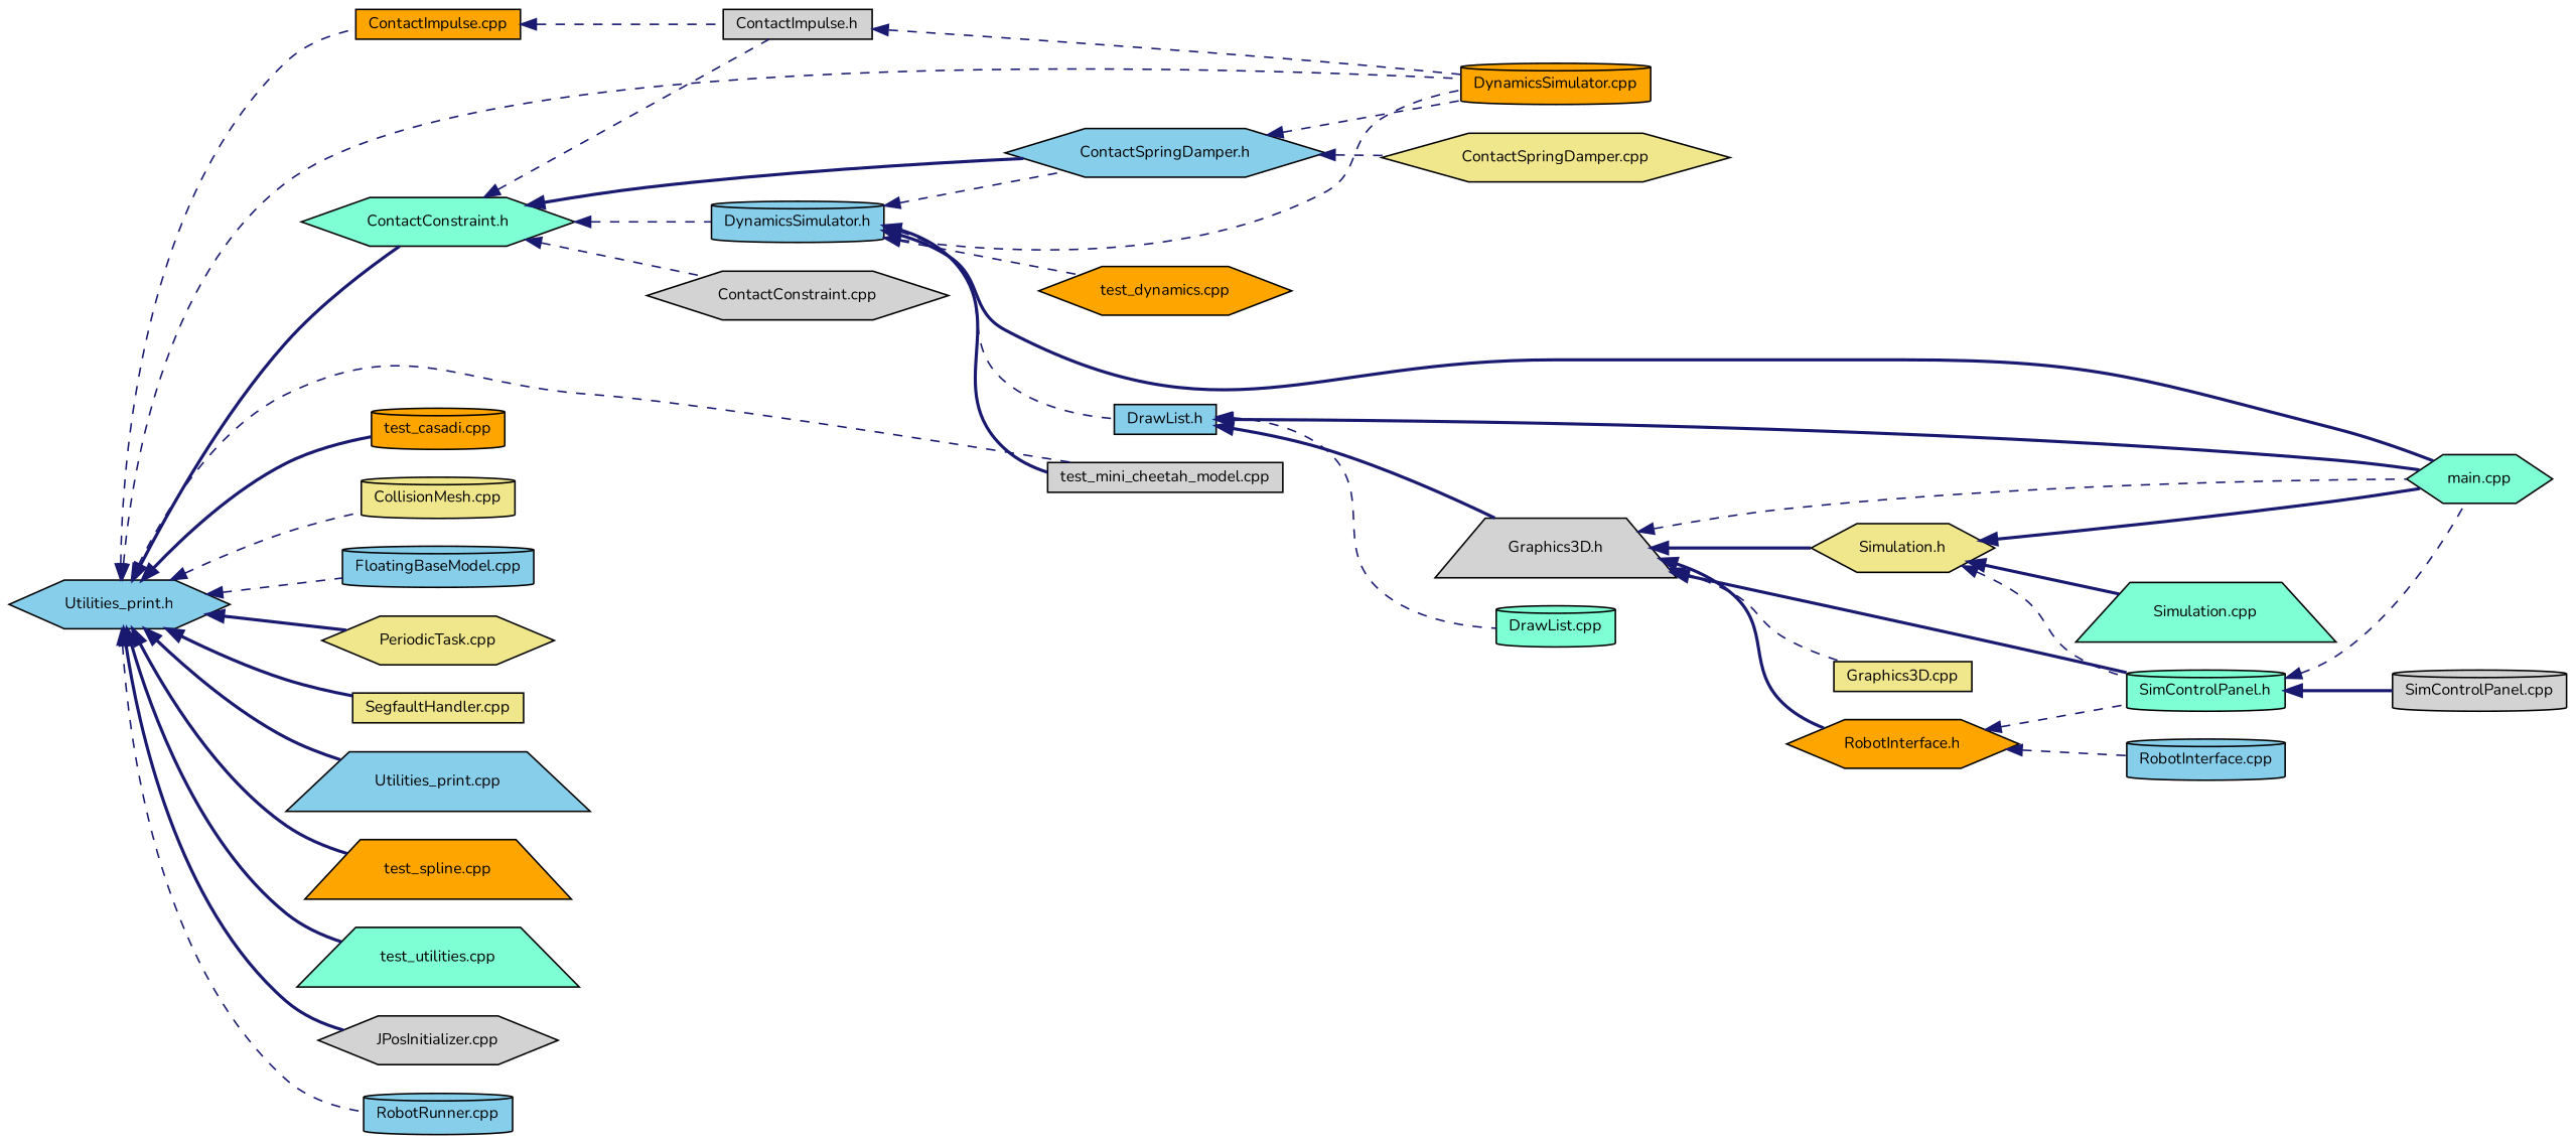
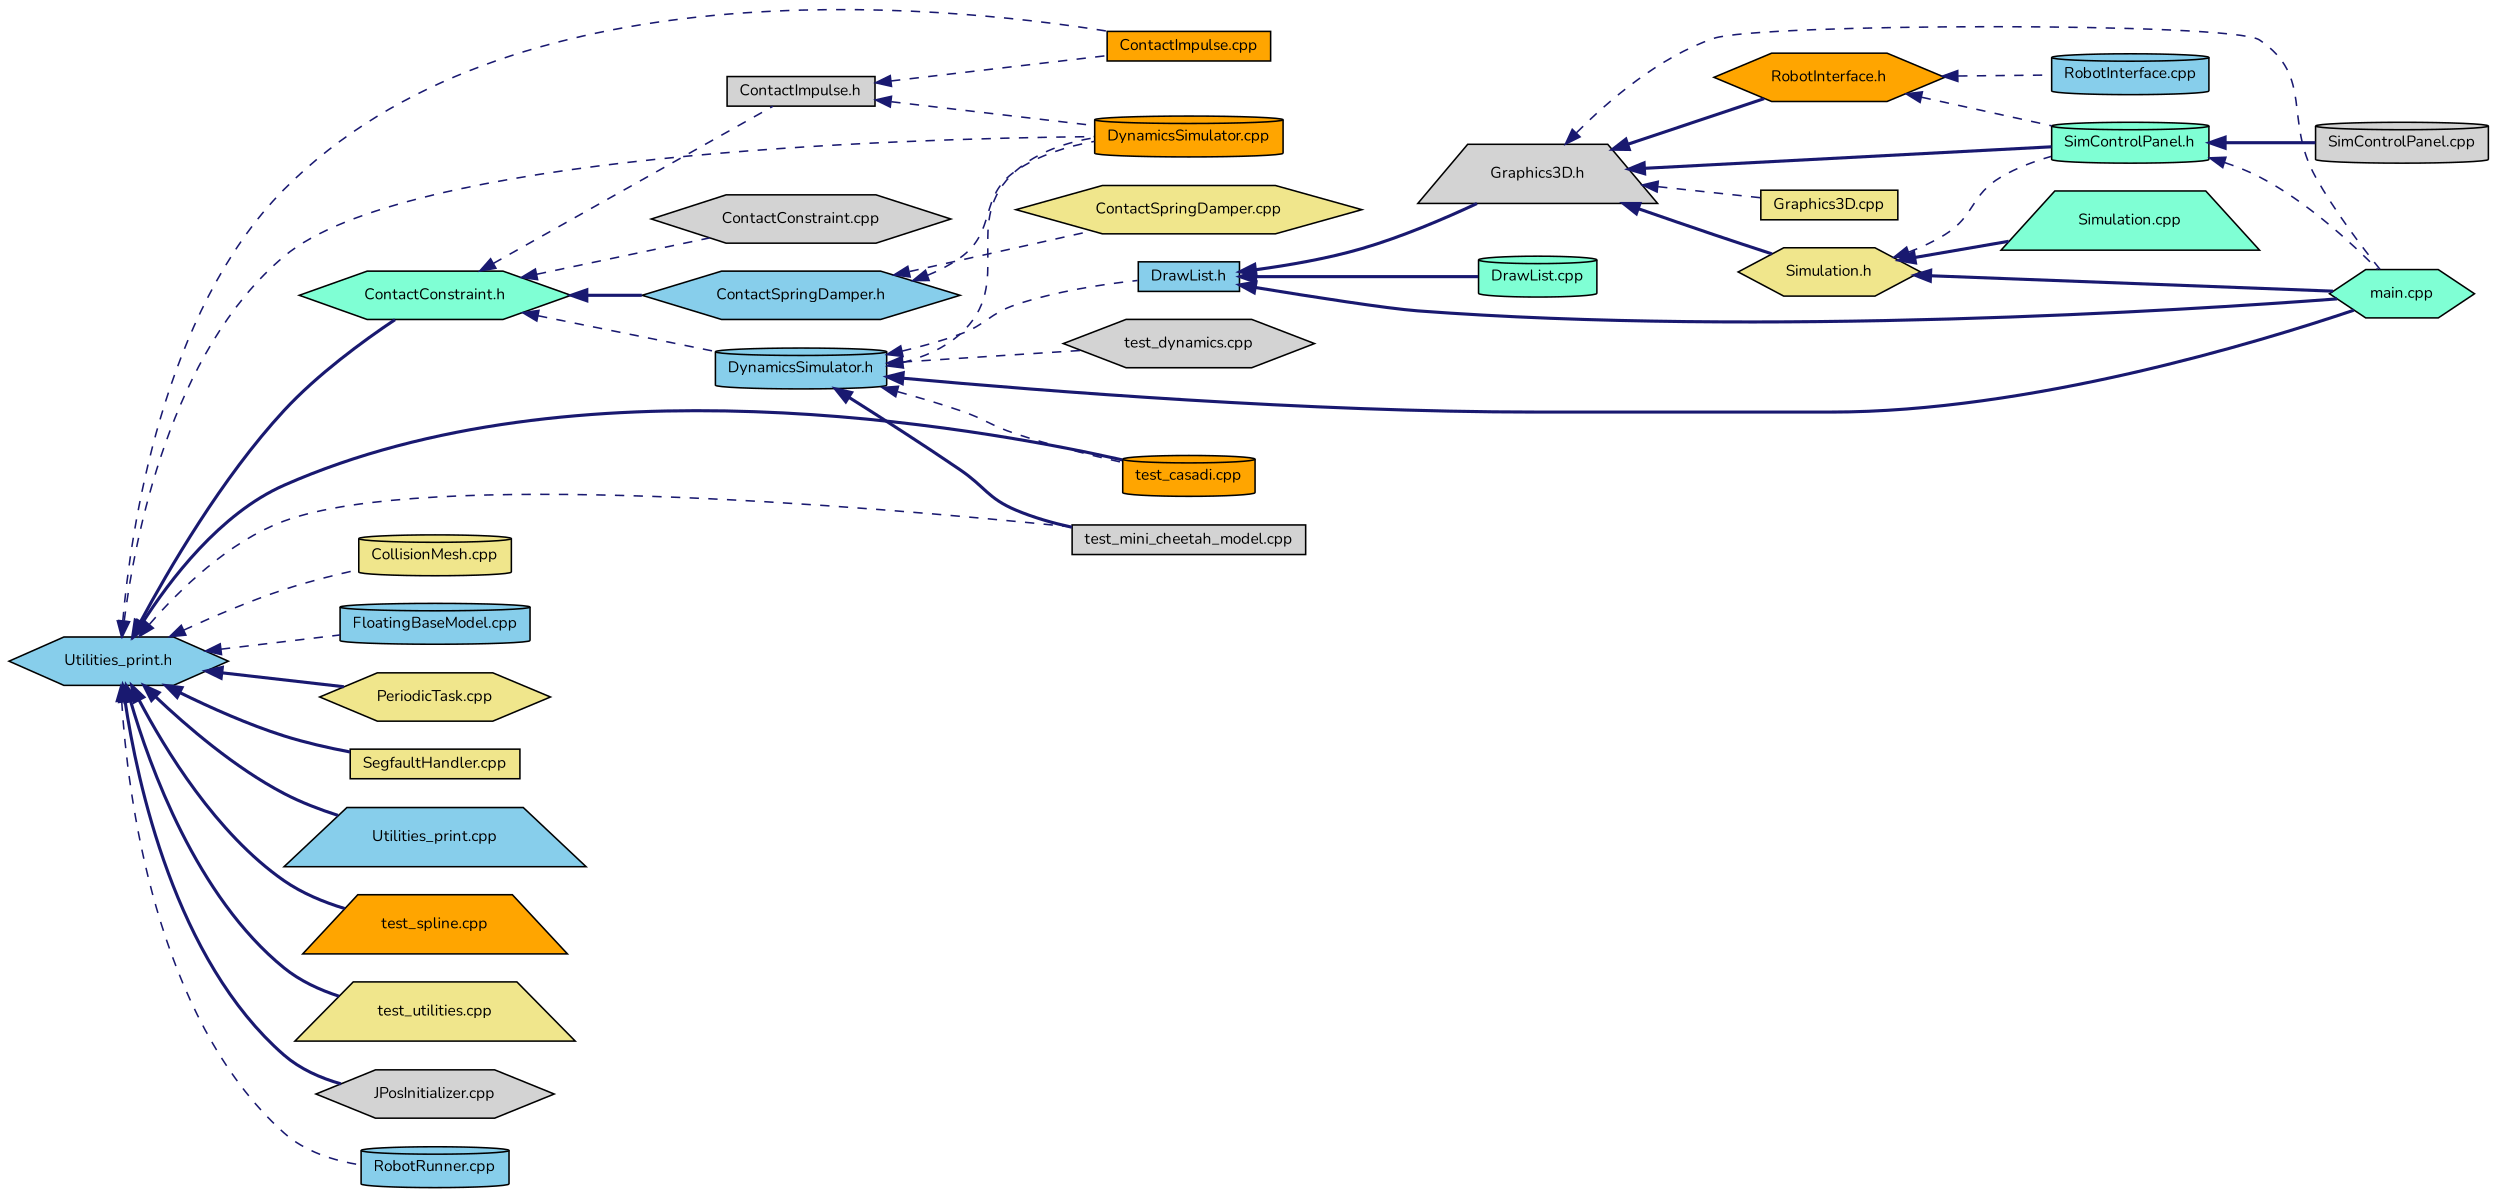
  digraph {
    fontname=Nunito
    rankdir=LR
    node [color=black fillcolor=skyblue fontname=Nunito fontsize=10 shape=hexagon style=filled]
    edge [color=midnightblue dir=back fontname=Nunito fontsize=10 labelfontname=FreeSans labelfontsize=10 style=dashed]
    n1 [fontcolor=black height=0.2 label="Utilities_print.h" width=0.4]
    n2 [fillcolor=aquamarine height=0.2 label="ContactConstraint.h" width=0.4]
    n3 [fillcolor=orange height=0.2 label="ContactImpulse.cpp" shape=box width=0.4]
    n4 [fillcolor=orange height=0.2 label="DynamicsSimulator.cpp" shape=cylinder width=0.4]
    n5 [fillcolor=orange height=0.2 label="test_casadi.cpp" shape=cylinder width=0.4]
    n6 [fillcolor=lightgrey height=0.2 label="test_mini_cheetah_model.cpp" shape=box width=0.4]
    n7 [fillcolor=khaki height=0.2 label="CollisionMesh.cpp" shape=cylinder width=0.4]
    n8 [height=0.2 label="FloatingBaseModel.cpp" shape=cylinder width=0.4]
    n9 [fillcolor=khaki height=0.2 label="PeriodicTask.cpp" width=0.4]
    n10 [fillcolor=khaki height=0.2 label="SegfaultHandler.cpp" shape=box width=0.4]
    n11 [height=0.2 label="Utilities_print.cpp" shape=trapezium width=0.4]
    n12 [fillcolor=orange height=0.2 label="test_spline.cpp" shape=trapezium width=0.4]
-   n13 [fillcolor=aquamarine height=0.2 label="test_utilities.cpp" shape=trapezium width=0.4]
+   n13 [fillcolor=khaki height=0.2 label="test_utilities.cpp" shape=trapezium width=0.4]
    n14 [fillcolor=lightgrey height=0.2 label="JPosInitializer.cpp" width=0.4]
    n15 [height=0.2 label="RobotRunner.cpp" shape=cylinder width=0.4]
    n16 [fillcolor=lightgrey height=0.2 label="ContactImpulse.h" shape=box width=0.4]
    n17 [height=0.2 label="ContactSpringDamper.h" width=0.4]
    n18 [height=0.2 label="DynamicsSimulator.h" shape=cylinder width=0.4]
    n19 [fillcolor=lightgrey height=0.2 label="ContactConstraint.cpp" width=0.4]
    n20 [fillcolor=khaki height=0.2 label="ContactSpringDamper.cpp" width=0.4]
-   n21 [fillcolor=orange height=0.2 label="test_dynamics.cpp" width=0.4]
+   n21 [fillcolor=lightgrey height=0.2 label="test_dynamics.cpp" width=0.4]
    n22 [height=0.2 label="DrawList.h" shape=box width=0.4]
    n23 [fillcolor=aquamarine height=0.2 label="main.cpp" width=0.4]
    n24 [fillcolor=lightgrey height=0.2 label="Graphics3D.h" shape=trapezium width=0.4]
    n25 [fillcolor=aquamarine height=0.2 label="DrawList.cpp" shape=cylinder width=0.4]
    n26 [fillcolor=orange height=0.2 label="RobotInterface.h" width=0.4]
    n27 [fillcolor=aquamarine height=0.2 label="SimControlPanel.h" shape=cylinder width=0.4]
    n28 [fillcolor=khaki height=0.2 label="Simulation.h" width=0.4]
    n29 [fillcolor=khaki height=0.2 label="Graphics3D.cpp" shape=box width=0.4]
    n30 [height=0.2 label="RobotInterface.cpp" shape=cylinder width=0.4]
    n31 [fillcolor=lightgrey height=0.2 label="SimControlPanel.cpp" shape=cylinder width=0.4]
    n32 [fillcolor=aquamarine height=0.2 label="Simulation.cpp" shape=trapezium width=0.4]
    n1 -> n2 [style=bold]
    n1 -> n3
    n1 -> n4
    n1 -> n5 [style=bold]
    n1 -> n6
    n1 -> n7
    n1 -> n8
    n1 -> n9 [style=bold]
    n1 -> n10 [style=bold]
    n1 -> n11 [style=bold]
    n1 -> n12 [style=bold]
    n1 -> n13 [style=bold]
    n1 -> n14 [style=bold]
    n1 -> n15
    n2 -> n16
    n2 -> n17 [style=bold]
    n2 -> n18
    n2 -> n19
-   n3 -> n16
+   n16 -> n3
    n16 -> n4
    n17 -> n4
    n17 -> n20
    n18 -> n4
-   n18 -> n17
+   n18 -> n5
    n18 -> n6 [style=bold]
    n18 -> n21
    n18 -> n22
    n18 -> n23 [style=bold]
    n22 -> n23 [style=bold]
    n22 -> n24 [style=bold]
-   n22 -> n25
+   n22 -> n25 [style=bold]
    n24 -> n23
    n24 -> n26 [style=bold]
    n24 -> n27 [style=bold]
    n24 -> n28 [style=bold]
    n24 -> n29
    n26 -> n27
    n26 -> n30
    n27 -> n23
    n27 -> n31 [style=bold]
    n28 -> n23 [style=bold]
    n28 -> n27
    n28 -> n32 [style=bold]
  }
